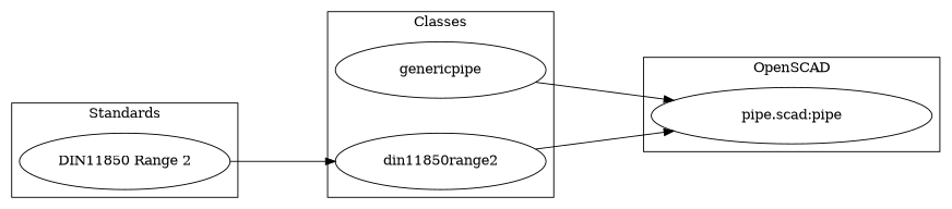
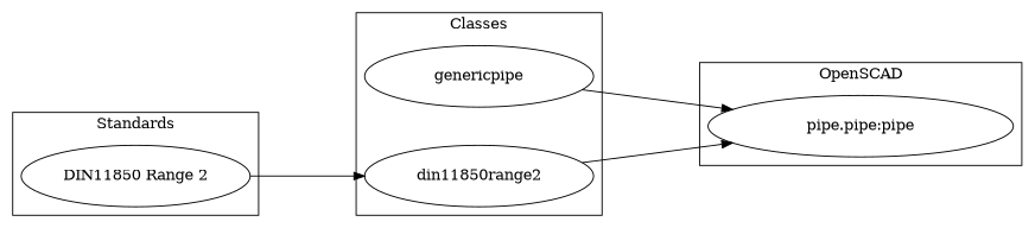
  digraph {
    nodesep=0.5
    rankdir=LR
    ranksep=1.5
    splines=polyline
    node [fixedsize=true]
    genericpipe [height=0.8 width=3]
    din11850range2 [height=0.8 width=3]
    "DIN11850 Range 2" [height=0.8 width=3]
-   "pipe.scad:pipe" [height=0.8 width=4]
+   "pipe.scad:pipe" [height=0.8 width=4 label="pipe.pipe:pipe"]
    subgraph cluster_1 {
      label=Classes
      genericpipe
      din11850range2
    }
    subgraph cluster_2 {
      label=Standards
      "DIN11850 Range 2"
    }
    subgraph cluster_3 {
      label=FreeCAD
    }
    subgraph cluster_4 {
      label=OpenSCAD
      "pipe.scad:pipe"
    }
    genericpipe -> "pipe.scad:pipe"
    din11850range2 -> "pipe.scad:pipe"
    "DIN11850 Range 2" -> din11850range2
  }
